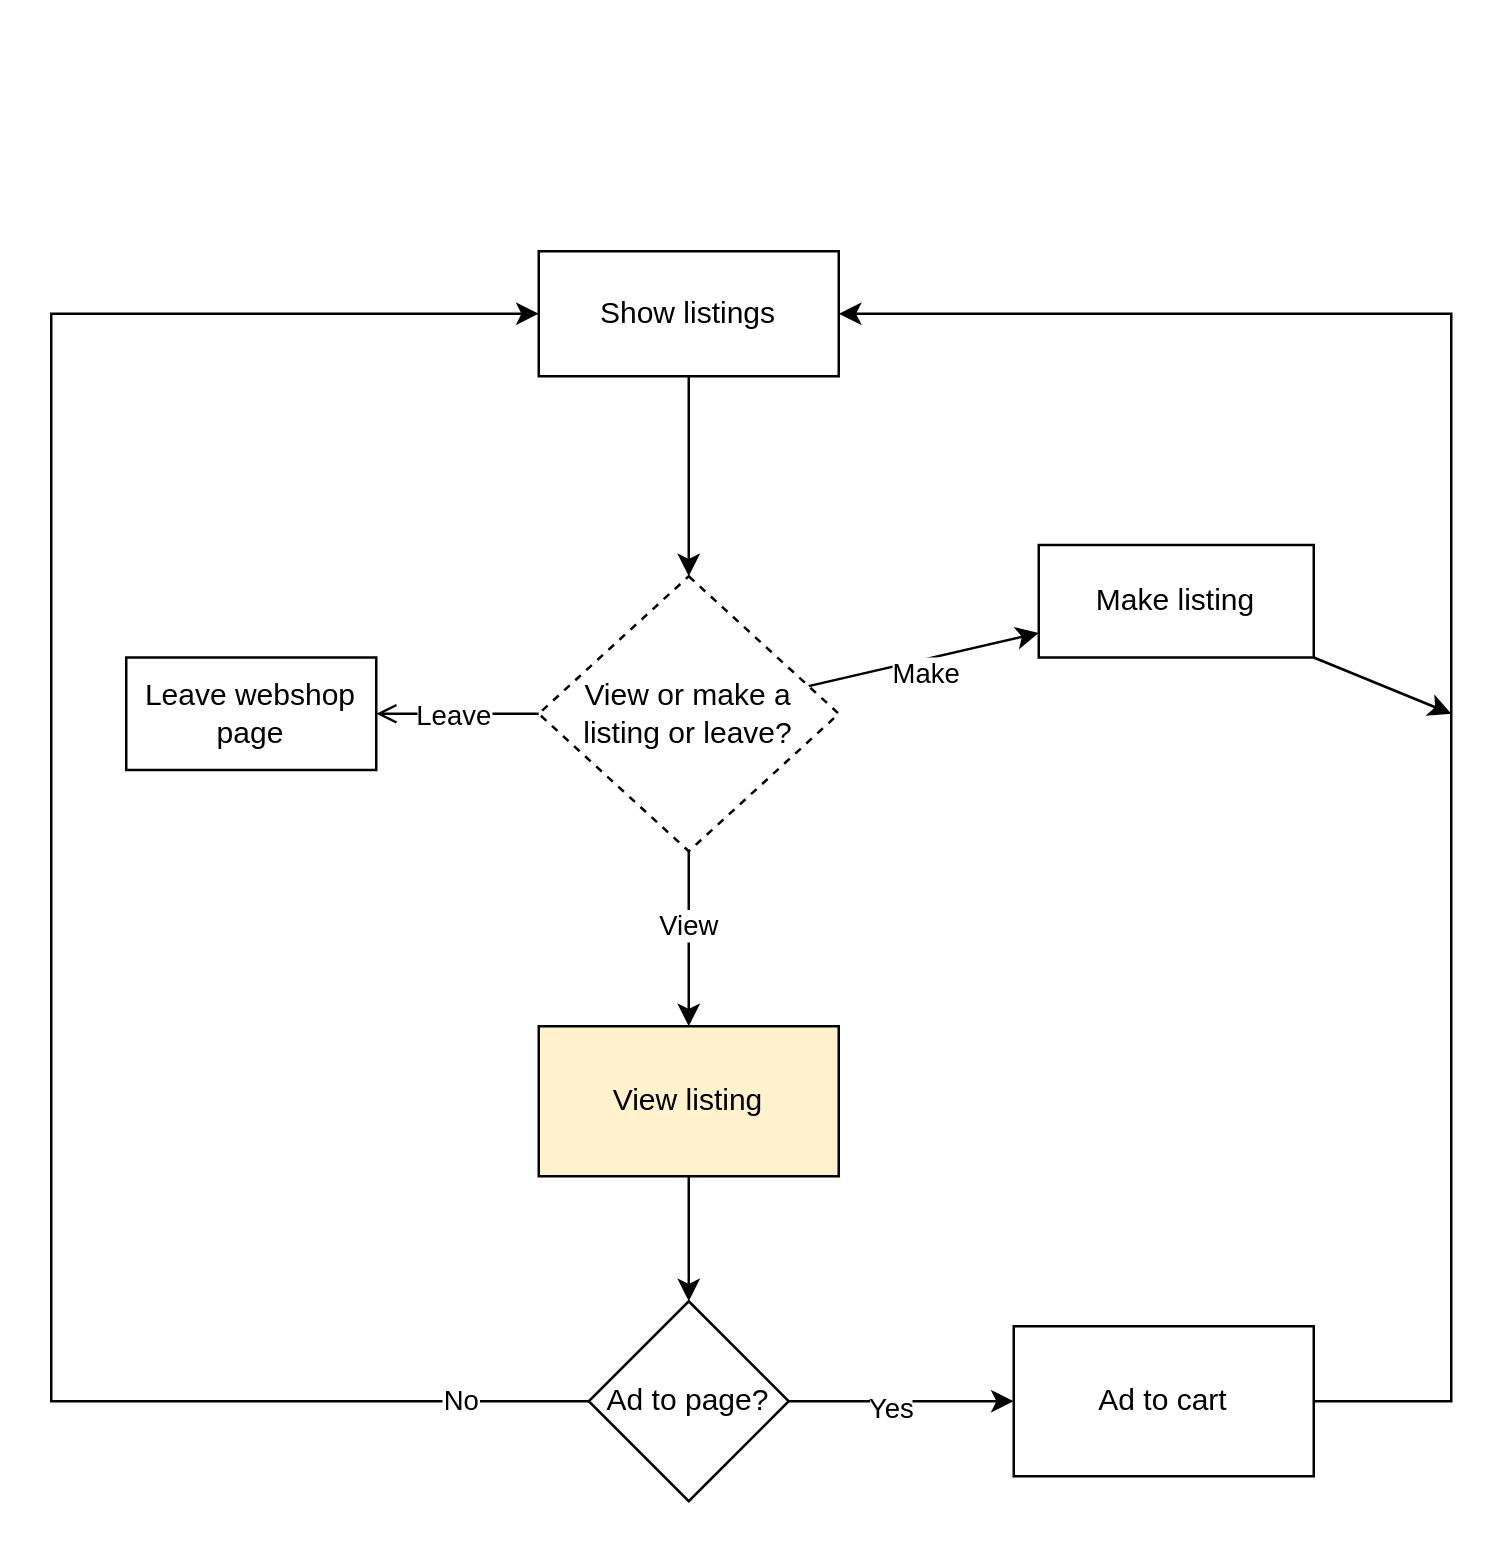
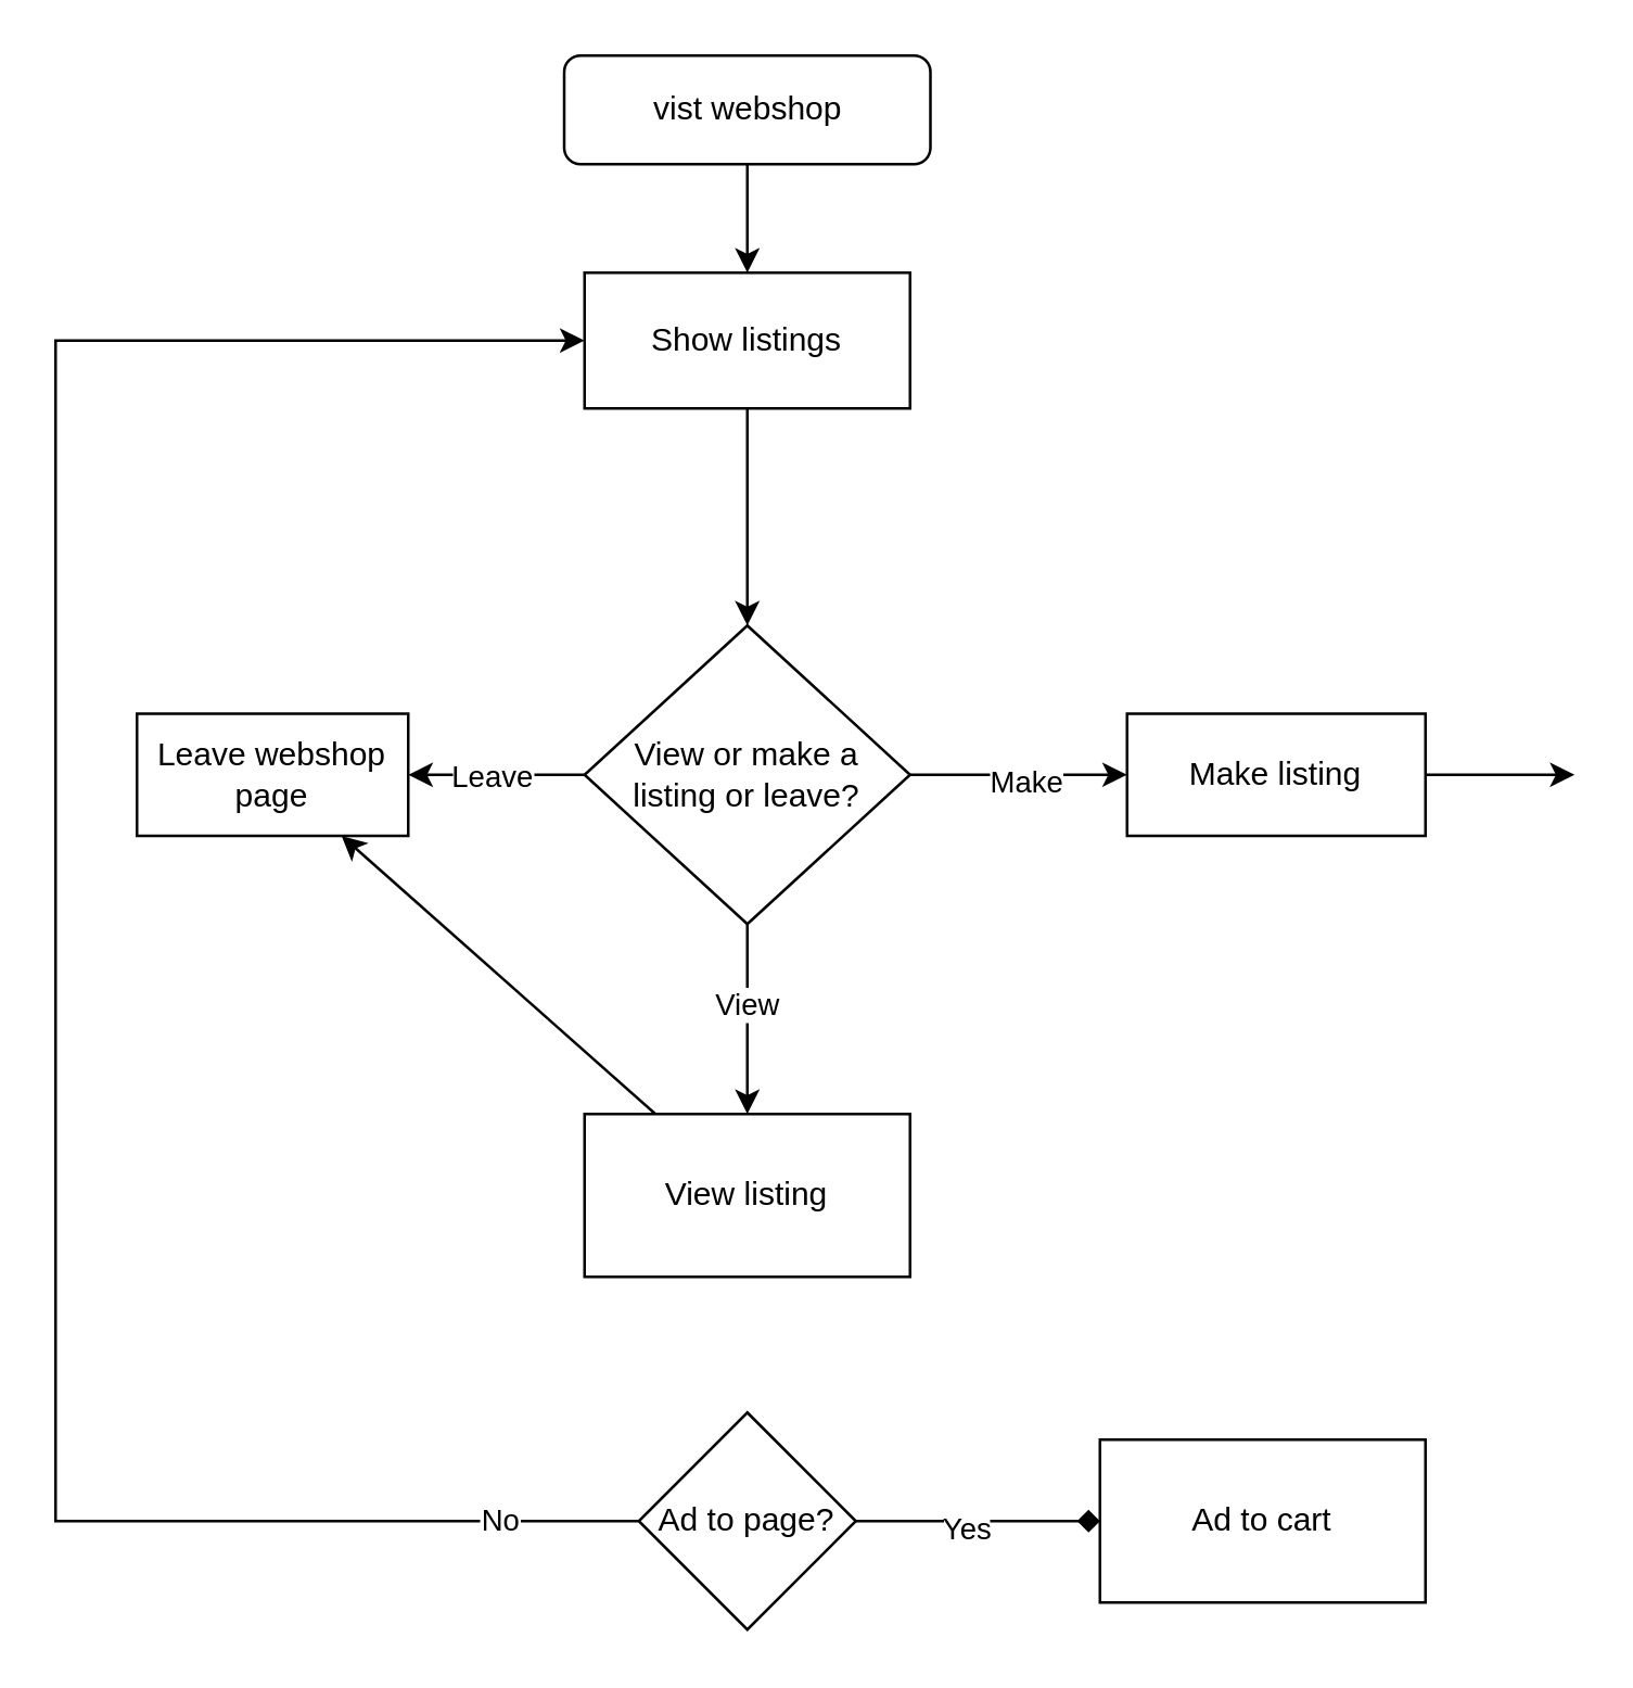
  <mxCell id="0" />
  <mxCell id="1" parent="0" />
  <mxCell id="2" value="" style="edgeStyle=none;rounded=0;html=1;" edge="1" parent="1" source="8" target="12"><mxGeometry relative="1" as="geometry" /></mxCell>
  <mxCell id="3" value="Make" style="edgeLabel;html=1;align=center;verticalAlign=middle;resizable=0;points=[];" vertex="1" connectable="0" parent="2"><mxGeometry x="-0.298" y="-2" relative="1" as="geometry"><mxPoint x="14" as="offset" /></mxGeometry></mxCell>
  <mxCell id="4" value="" style="edgeStyle=none;rounded=0;html=1;" edge="1" parent="1" source="8" target="16"><mxGeometry relative="1" as="geometry" /></mxCell>
  <mxCell id="5" value="View" style="edgeLabel;html=1;align=center;verticalAlign=middle;resizable=0;points=[];" vertex="1" connectable="0" parent="4"><mxGeometry x="-0.183" y="-1" relative="1" as="geometry"><mxPoint as="offset" /></mxGeometry></mxCell>
- <mxCell id="6" value="" style="edgeStyle=none;rounded=0;html=1;endArrow=open;" edge="1" parent="1" source="8" target="24"><mxGeometry relative="1" as="geometry" /></mxCell>
+ <mxCell id="6" value="" style="edgeStyle=none;rounded=0;html=1;" edge="1" parent="1" source="8" target="24"><mxGeometry relative="1" as="geometry" /></mxCell>
  <mxCell id="7" value="Leave" style="edgeLabel;html=1;align=center;verticalAlign=middle;resizable=0;points=[];" vertex="1" connectable="0" parent="6"><mxGeometry x="-0.303" y="-1" relative="1" as="geometry"><mxPoint x="-12" y="1" as="offset" /></mxGeometry></mxCell>
- <mxCell id="8" value="View or make a &lt;br&gt;listing or leave?" style="rhombus;whiteSpace=wrap;html=1;dashed=1;" vertex="1" parent="1"><mxGeometry x="215" y="230" width="120" height="110" as="geometry" /></mxCell>
+ <mxCell id="8" value="View or make a &lt;br&gt;listing or leave?" style="rhombus;whiteSpace=wrap;html=1;" vertex="1" parent="1"><mxGeometry x="215" y="230" width="120" height="110" as="geometry" /></mxCell>
+ <mxCell id="9" value="" style="edgeStyle=none;rounded=0;html=1;" edge="1" parent="1" source="10" target="14"><mxGeometry relative="1" as="geometry" /></mxCell>
+ <mxCell id="10" value="vist webshop" style="rounded=1;whiteSpace=wrap;html=1;horizontal=1;" vertex="1" parent="1"><mxGeometry x="207.5" y="20" width="135" height="40" as="geometry" /></mxCell>
  <mxCell id="11" style="edgeStyle=none;rounded=0;html=1;" edge="1" parent="1" source="12"><mxGeometry relative="1" as="geometry"><mxPoint x="580" y="285" as="targetPoint" /></mxGeometry></mxCell>
- <mxCell id="12" value="Make listing" style="whiteSpace=wrap;html=1;" vertex="1" parent="1"><mxGeometry x="415" y="217.5" width="110" height="45" as="geometry" /></mxCell>
+ <mxCell id="12" value="Make listing" style="whiteSpace=wrap;html=1;" vertex="1" parent="1"><mxGeometry x="415" y="262.5" width="110" height="45" as="geometry" /></mxCell>
  <mxCell id="13" value="" style="edgeStyle=none;rounded=0;html=1;" edge="1" parent="1" source="14" target="8"><mxGeometry relative="1" as="geometry"><Array as="points"><mxPoint x="275" y="190" /></Array></mxGeometry></mxCell>
  <mxCell id="14" value="Show listings" style="whiteSpace=wrap;html=1;" vertex="1" parent="1"><mxGeometry x="215" y="100" width="120" height="50" as="geometry" /></mxCell>
- <mxCell id="15" value="" style="edgeStyle=none;rounded=0;html=1;" edge="1" parent="1" source="16" target="21"><mxGeometry relative="1" as="geometry" /></mxCell>
- <mxCell id="16" value="View listing" style="whiteSpace=wrap;html=1;fillColor=#fff2cc;" vertex="1" parent="1"><mxGeometry x="215" y="410" width="120" height="60" as="geometry" /></mxCell>
- <mxCell id="17" value="" style="edgeStyle=none;rounded=0;html=1;" edge="1" parent="1" source="21" target="23"><mxGeometry relative="1" as="geometry" /></mxCell>
+ <mxCell id="15" value="" style="edgeStyle=none;rounded=0;html=1;" edge="1" parent="1" source="16" target="24"><mxGeometry relative="1" as="geometry" /></mxCell>
+ <mxCell id="16" value="View listing" style="whiteSpace=wrap;html=1;" vertex="1" parent="1"><mxGeometry x="215" y="410" width="120" height="60" as="geometry" /></mxCell>
+ <mxCell id="17" value="" style="edgeStyle=none;rounded=0;html=1;endArrow=diamond;" edge="1" parent="1" source="21" target="23"><mxGeometry relative="1" as="geometry" /></mxCell>
  <mxCell id="18" value="Yes" style="edgeLabel;html=1;align=center;verticalAlign=middle;resizable=0;points=[];" vertex="1" connectable="0" parent="17"><mxGeometry x="0.274" y="-2" relative="1" as="geometry"><mxPoint x="-17" as="offset" /></mxGeometry></mxCell>
  <mxCell id="19" style="edgeStyle=none;rounded=0;html=1;entryX=0;entryY=0.5;entryDx=0;entryDy=0;" edge="1" parent="1" source="21" target="14"><mxGeometry relative="1" as="geometry"><mxPoint x="210" y="130" as="targetPoint" /><Array as="points"><mxPoint x="20" y="560" /><mxPoint x="20" y="390" /><mxPoint x="20" y="125" /></Array></mxGeometry></mxCell>
  <mxCell id="20" value="No" style="edgeLabel;html=1;align=center;verticalAlign=middle;resizable=0;points=[];" vertex="1" connectable="0" parent="19"><mxGeometry x="-0.844" y="-1" relative="1" as="geometry"><mxPoint x="14" as="offset" /></mxGeometry></mxCell>
  <mxCell id="21" value="Ad to page?" style="rhombus;whiteSpace=wrap;html=1;" vertex="1" parent="1"><mxGeometry x="235" y="520" width="80" height="80" as="geometry" /></mxCell>
- <mxCell id="22" style="edgeStyle=none;rounded=0;html=1;entryX=1;entryY=0.5;entryDx=0;entryDy=0;" edge="1" parent="1" source="23" target="14"><mxGeometry relative="1" as="geometry"><mxPoint x="380" y="110" as="targetPoint" /><Array as="points"><mxPoint x="580" y="560" /><mxPoint x="580" y="125" /></Array></mxGeometry></mxCell>
  <mxCell id="23" value="Ad to cart" style="whiteSpace=wrap;html=1;" vertex="1" parent="1"><mxGeometry x="405" y="530" width="120" height="60" as="geometry" /></mxCell>
  <mxCell id="24" value="Leave webshop page" style="whiteSpace=wrap;html=1;" vertex="1" parent="1"><mxGeometry x="50" y="262.5" width="100" height="45" as="geometry" /></mxCell>
